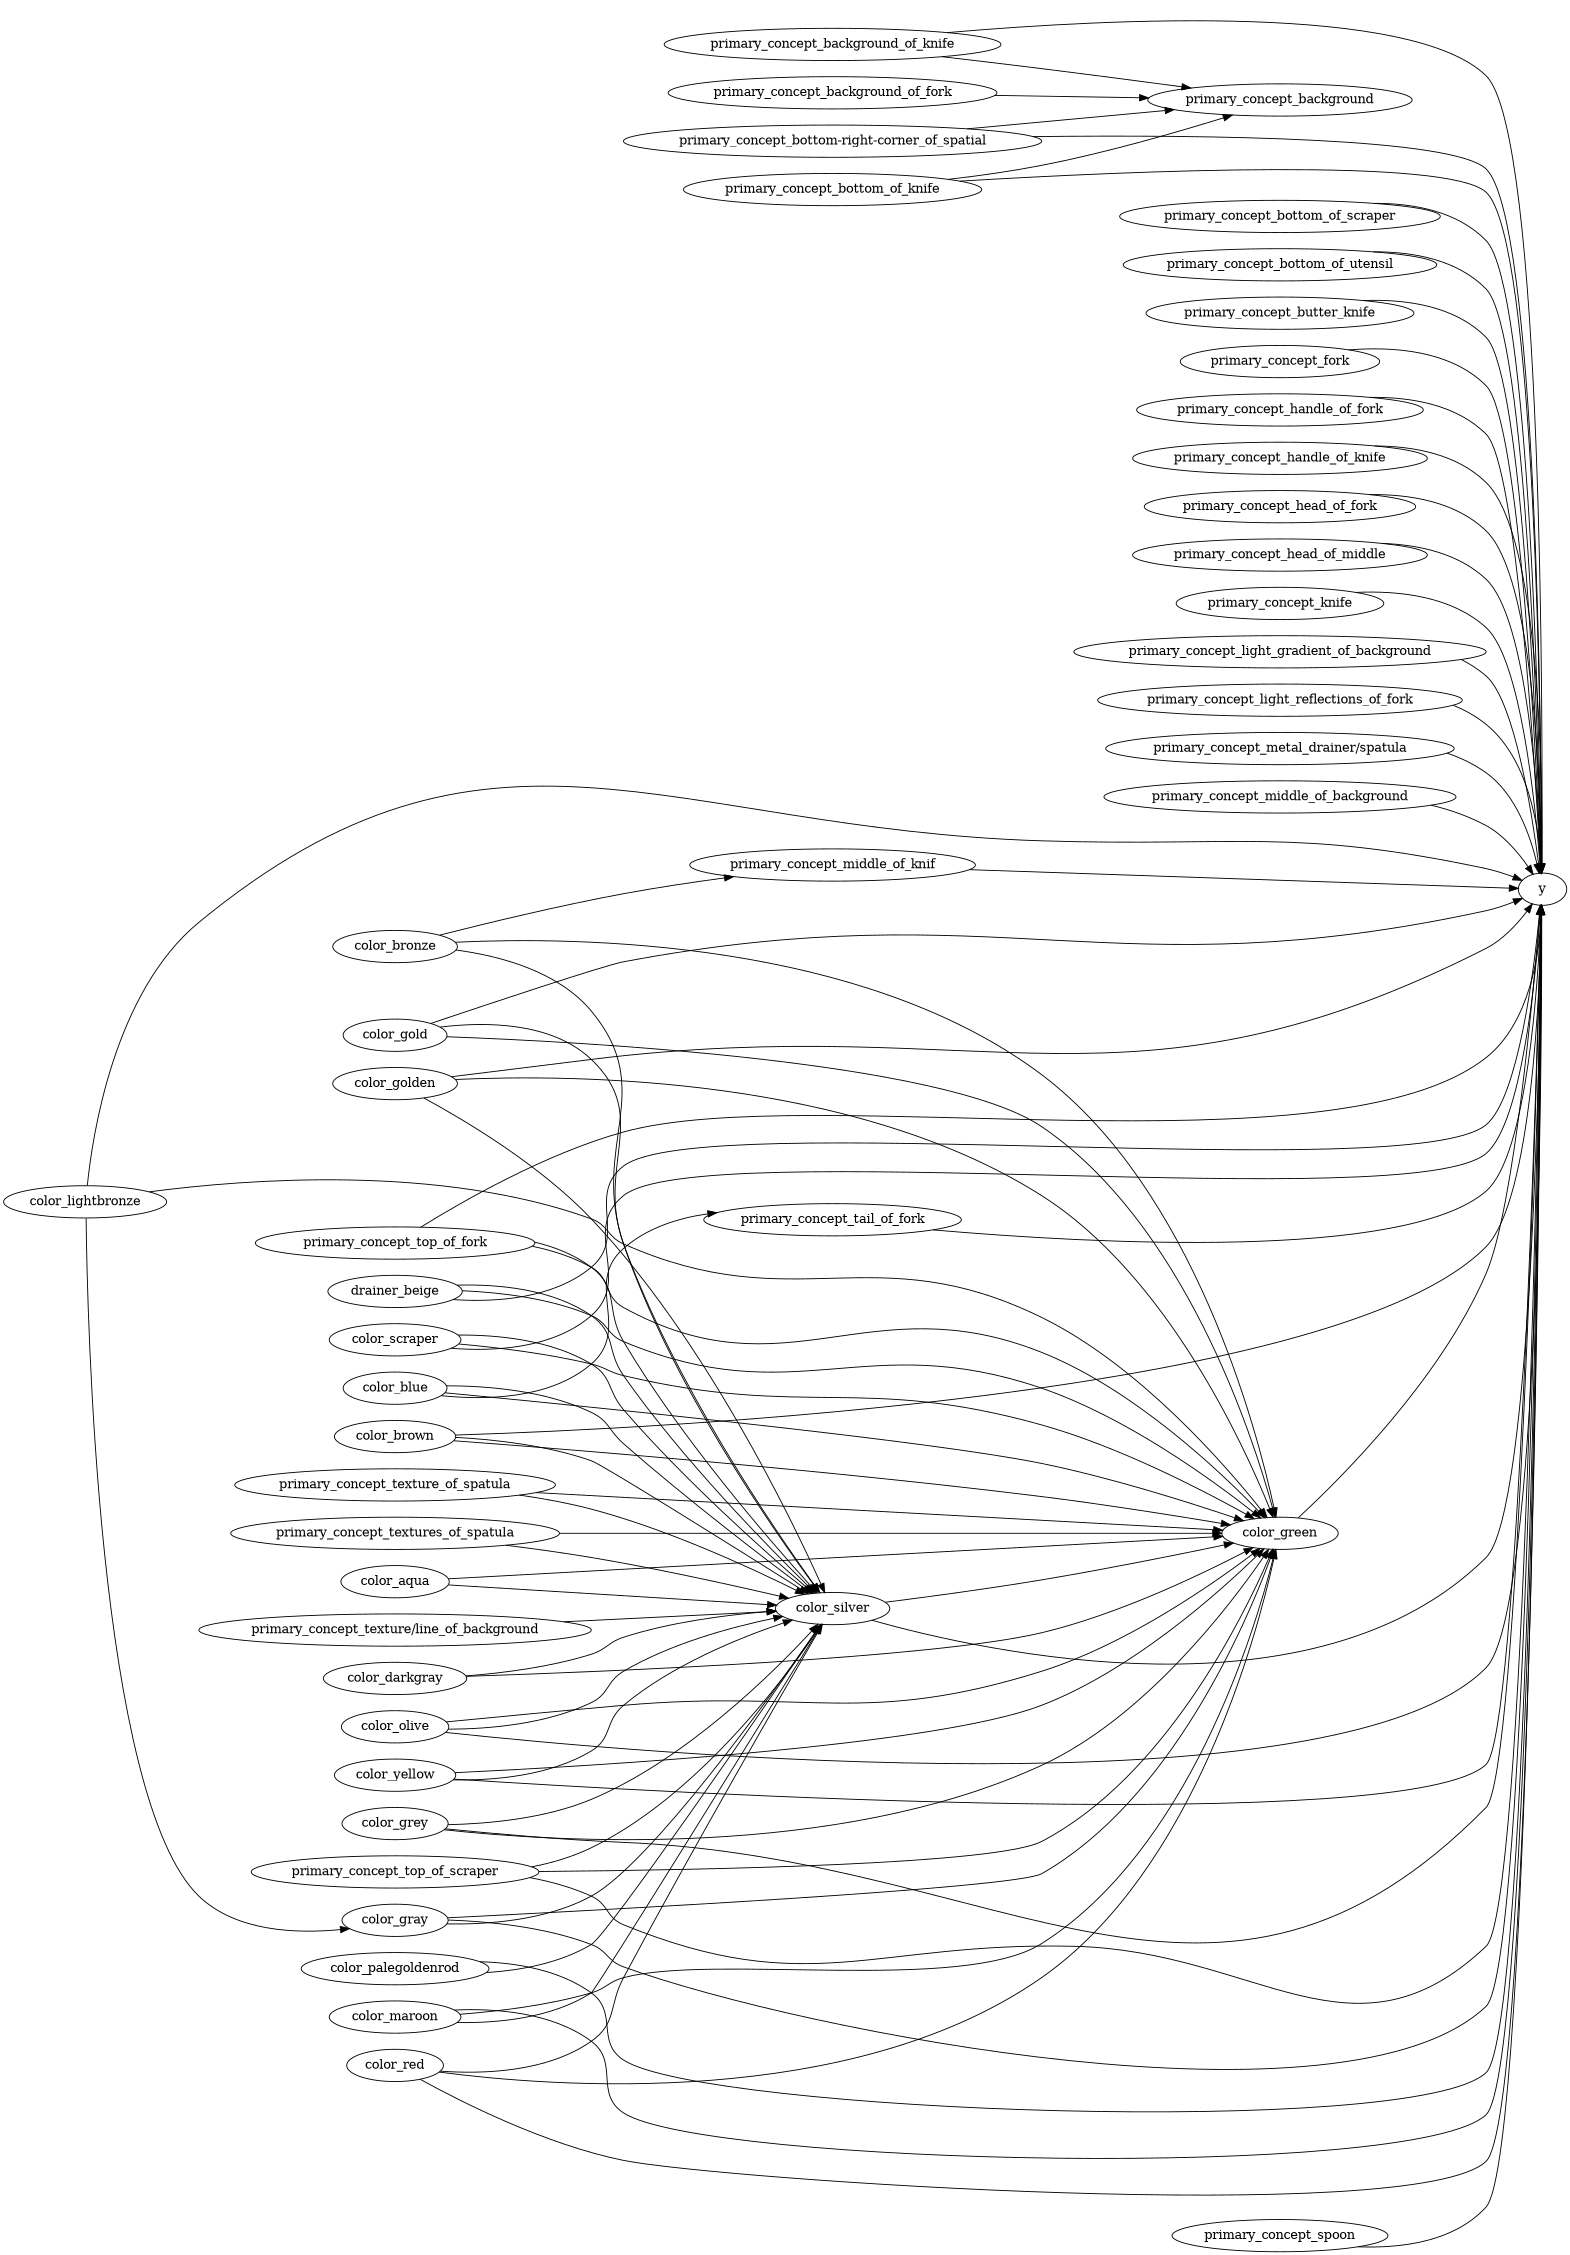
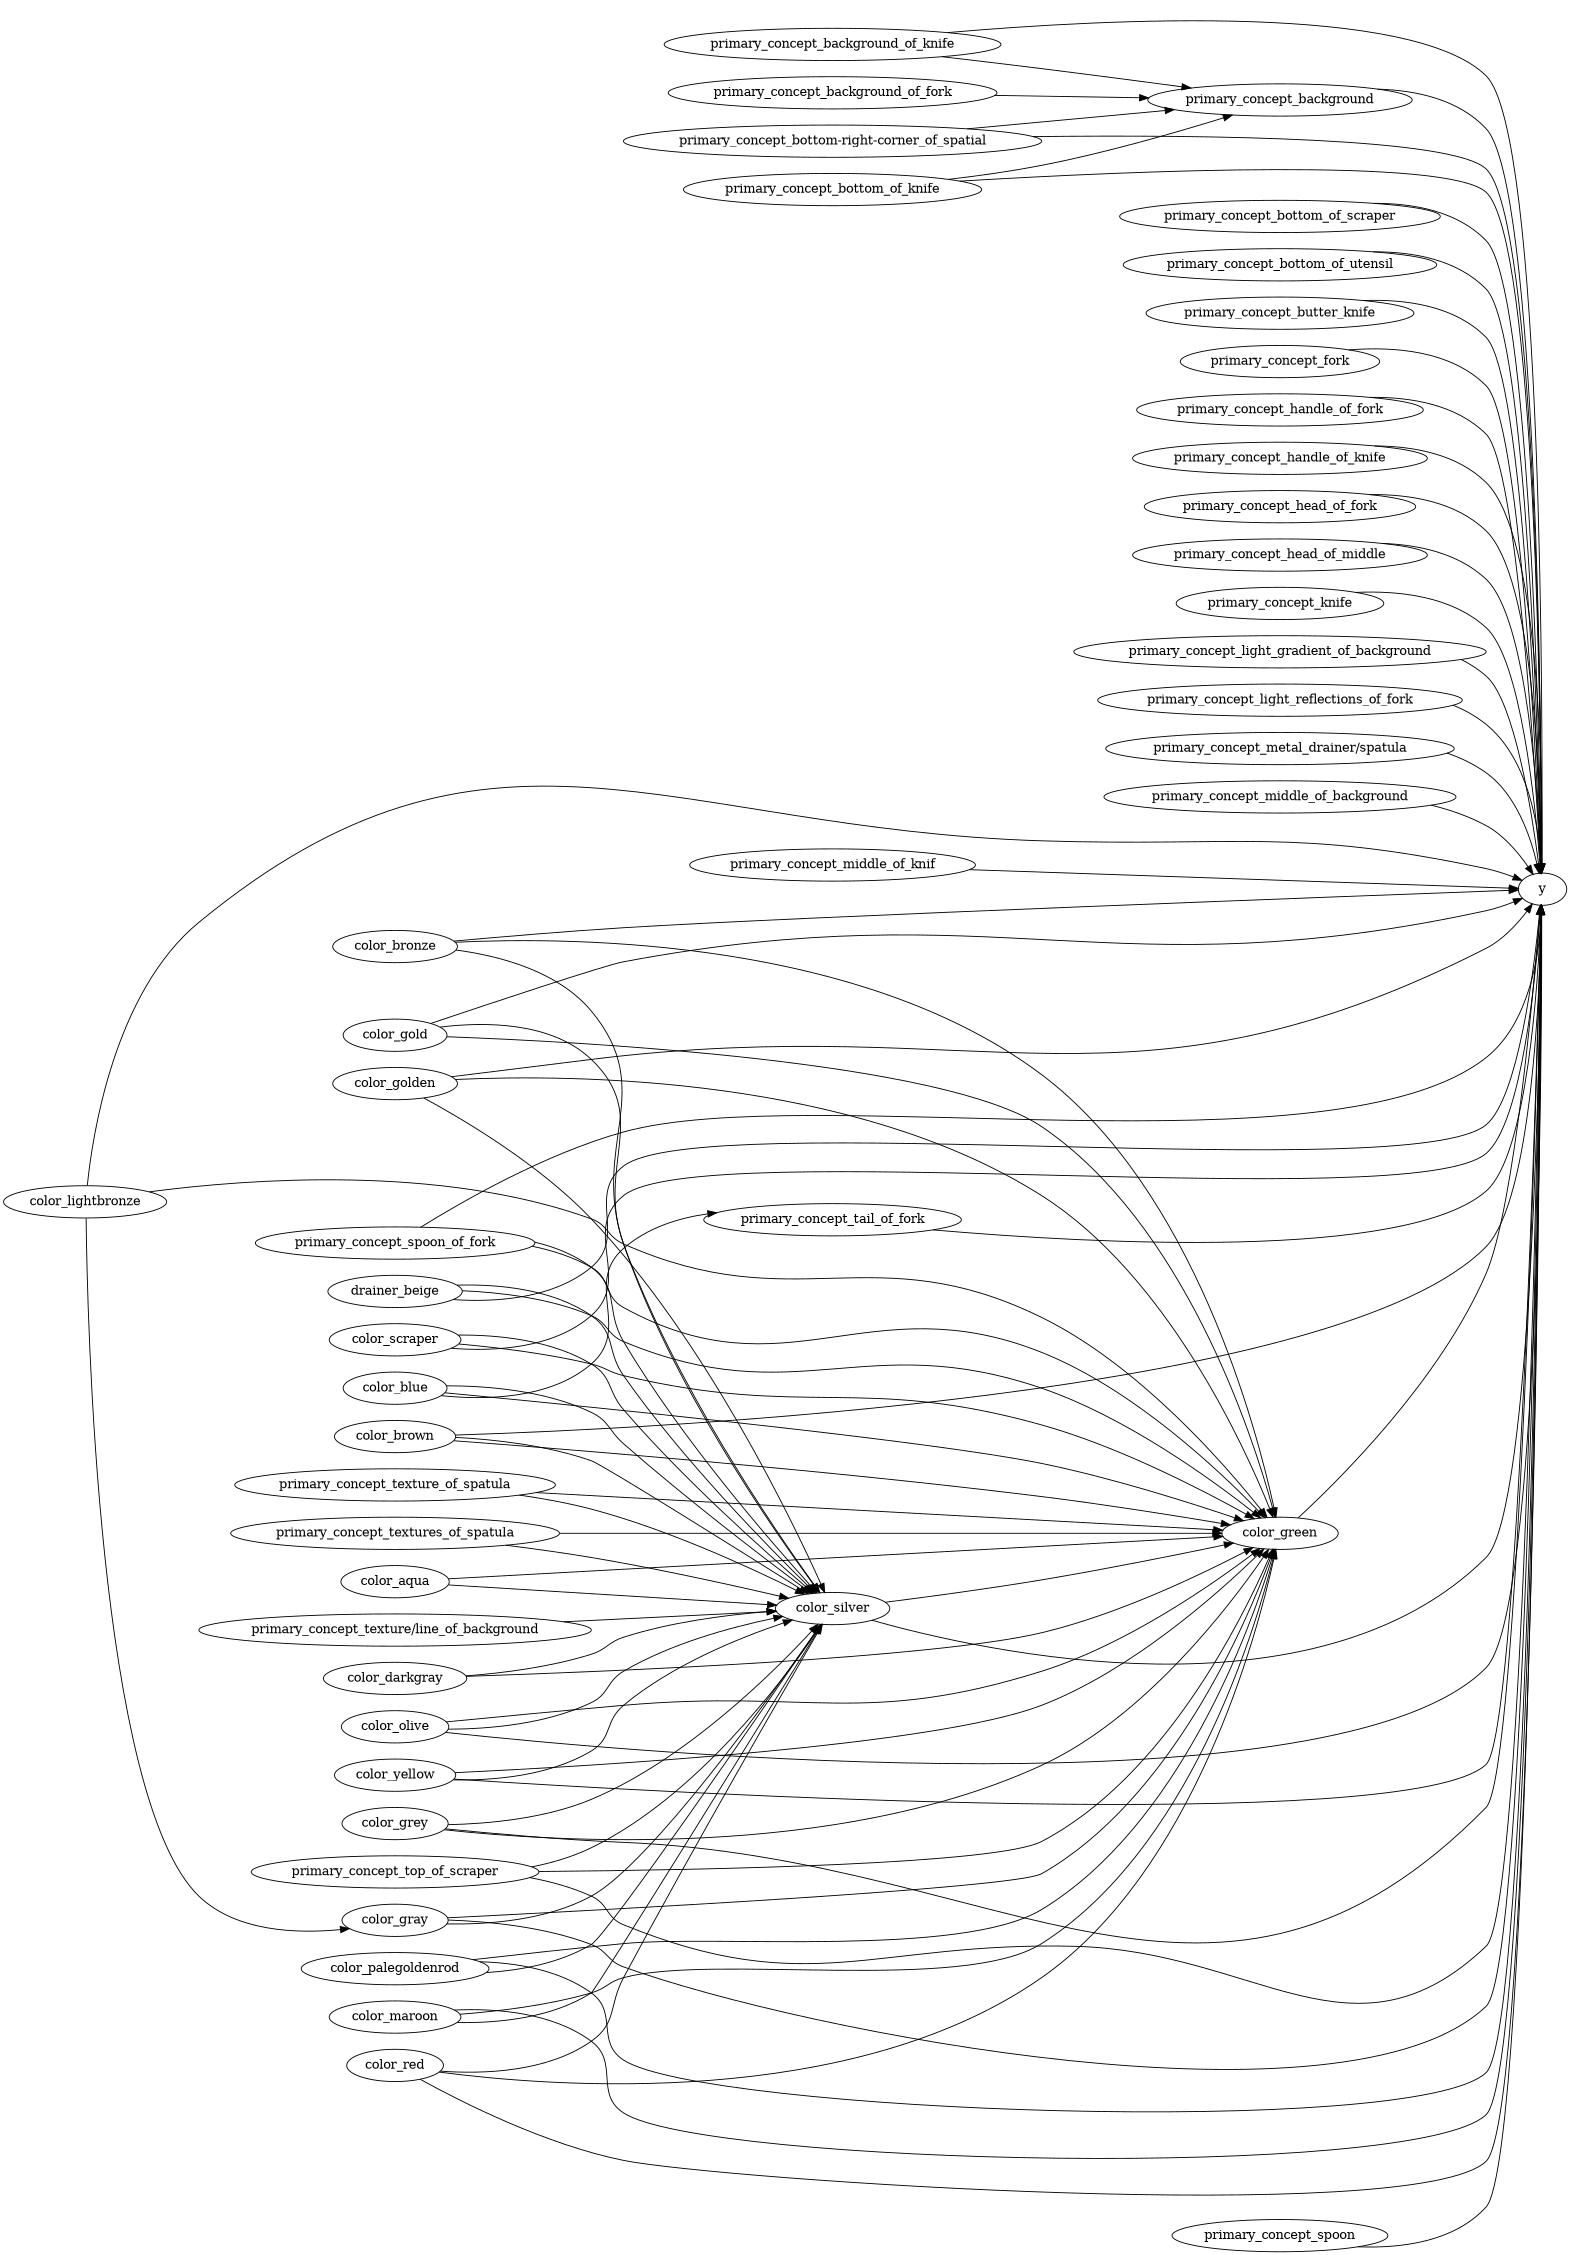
  strict digraph {
    rankdir=LR
    primary_concept_background
    y
    primary_concept_background_of_fork
    primary_concept_background_of_knife
    "primary_concept_bottom-right-corner_of_spatial"
    primary_concept_bottom_of_knife
    primary_concept_bottom_of_scraper
    primary_concept_bottom_of_utensil
    primary_concept_butter_knife
    primary_concept_fork
    primary_concept_handle_of_fork
    primary_concept_handle_of_knife
    primary_concept_head_of_fork
    n14 [label=primary_concept_head_of_middle]
    primary_concept_knife
    primary_concept_light_gradient_of_background
    primary_concept_light_reflections_of_fork
    "primary_concept_metal_drainer/spatula"
    primary_concept_middle_of_background
    primary_concept_middle_of_knif
    primary_concept_spoon
    primary_concept_tail_of_fork
-   primary_concept_top_of_fork
+   primary_concept_top_of_fork [label=primary_concept_spoon_of_fork]
    color_green
    color_silver
    primary_concept_top_of_scraper
    n27 [label=drainer_beige]
    n28 [label=color_scraper]
    color_blue
    color_bronze
    color_brown
    color_gold
    color_golden
    color_gray
    color_grey
    color_lightbronze
    color_maroon
    color_olive
    color_palegoldenrod
    color_red
    color_yellow
    "primary_concept_texture/line_of_background"
    primary_concept_texture_of_spatula
    primary_concept_textures_of_spatula
    color_aqua
    color_darkgray
+   primary_concept_background -> y
    primary_concept_background_of_fork -> primary_concept_background
    primary_concept_background_of_knife -> primary_concept_background
    primary_concept_background_of_knife -> y
    "primary_concept_bottom-right-corner_of_spatial" -> primary_concept_background
    "primary_concept_bottom-right-corner_of_spatial" -> y
    primary_concept_bottom_of_knife -> primary_concept_background
    primary_concept_bottom_of_knife -> y
    primary_concept_bottom_of_scraper -> y
    primary_concept_bottom_of_utensil -> y
    primary_concept_butter_knife -> y
    primary_concept_fork -> y
    primary_concept_handle_of_fork -> y
    primary_concept_handle_of_knife -> y
    primary_concept_head_of_fork -> y
    n14 -> y
    primary_concept_knife -> y
    primary_concept_light_gradient_of_background -> y
    primary_concept_light_reflections_of_fork -> y
    "primary_concept_metal_drainer/spatula" -> y
    primary_concept_middle_of_background -> y
    primary_concept_middle_of_knif -> y
    primary_concept_spoon -> y
    primary_concept_tail_of_fork -> y
    primary_concept_top_of_fork -> y
    primary_concept_top_of_fork -> color_green
    primary_concept_top_of_fork -> color_silver
    color_green -> y
    color_silver -> y
    color_silver -> color_green
    primary_concept_top_of_scraper -> y
    primary_concept_top_of_scraper -> color_green
    primary_concept_top_of_scraper -> color_silver
    n27 -> y
    n27 -> color_green
    n27 -> color_silver
    n28 -> y
    n28 -> color_green
    n28 -> color_silver
    color_blue -> primary_concept_tail_of_fork
    color_blue -> color_green
    color_blue -> color_silver
-   color_bronze -> primary_concept_middle_of_knif
+   color_bronze -> y
    color_bronze -> color_green
    color_bronze -> color_silver
    color_brown -> y
    color_brown -> color_green
    color_brown -> color_silver
    color_gold -> y
    color_gold -> color_green
    color_gold -> color_silver
    color_golden -> y
    color_golden -> color_green
    color_golden -> color_silver
    color_gray -> y
    color_gray -> color_green
    color_gray -> color_silver
    color_grey -> y
    color_grey -> color_green
    color_grey -> color_silver
    color_lightbronze -> y
    color_lightbronze -> color_green
    color_lightbronze -> color_gray
    color_maroon -> y
    color_maroon -> color_green
    color_maroon -> color_silver
    color_olive -> y
    color_olive -> color_green
    color_olive -> color_silver
    color_palegoldenrod -> y
+   color_palegoldenrod -> color_green
    color_palegoldenrod -> color_silver
    color_red -> y
    color_red -> color_green
    color_red -> color_silver
    color_yellow -> y
    color_yellow -> color_green
    color_yellow -> color_silver
    "primary_concept_texture/line_of_background" -> color_silver
    primary_concept_texture_of_spatula -> color_green
    primary_concept_texture_of_spatula -> color_silver
    primary_concept_textures_of_spatula -> color_green
    primary_concept_textures_of_spatula -> color_silver
    color_aqua -> color_green
    color_aqua -> color_silver
    color_darkgray -> color_green
    color_darkgray -> color_silver
  }
